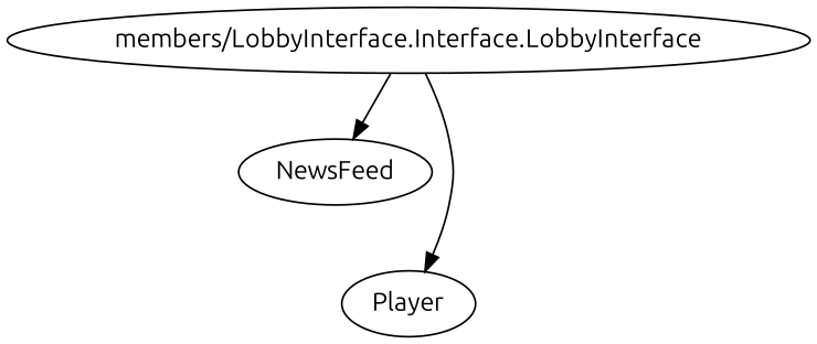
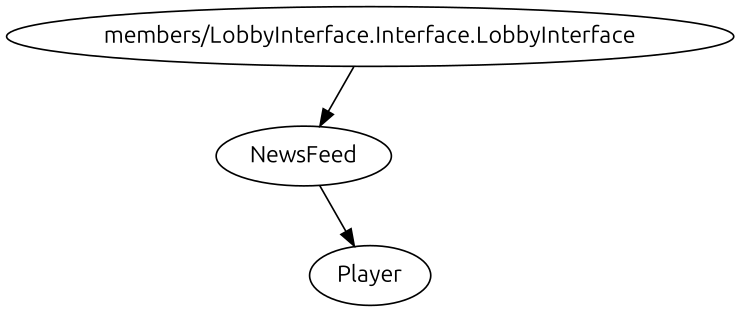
  digraph {
    concentrate=true
    fontname=Ubuntu
    node [fontname=Ubuntu]
    edge [fontname=Ubuntu]
    n1 [label="members/LobbyInterface.Interface.LobbyInterface"]
    NewsFeed
    Player
    n1 -> NewsFeed
-   n1 -> Player
+   NewsFeed -> Player
  }
